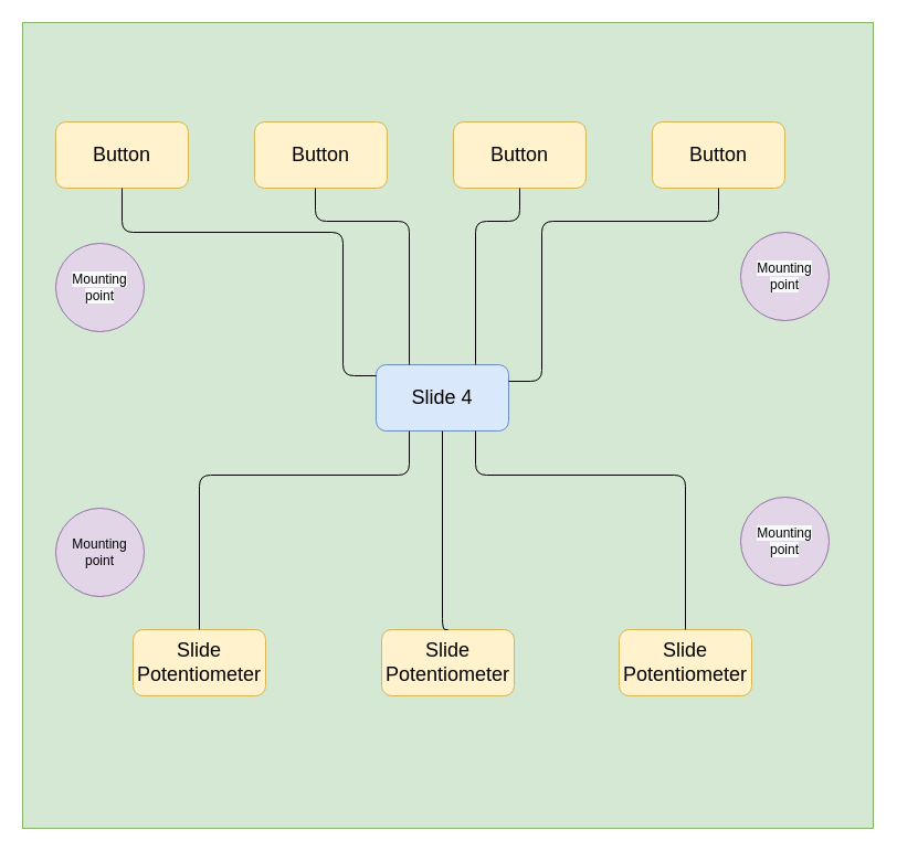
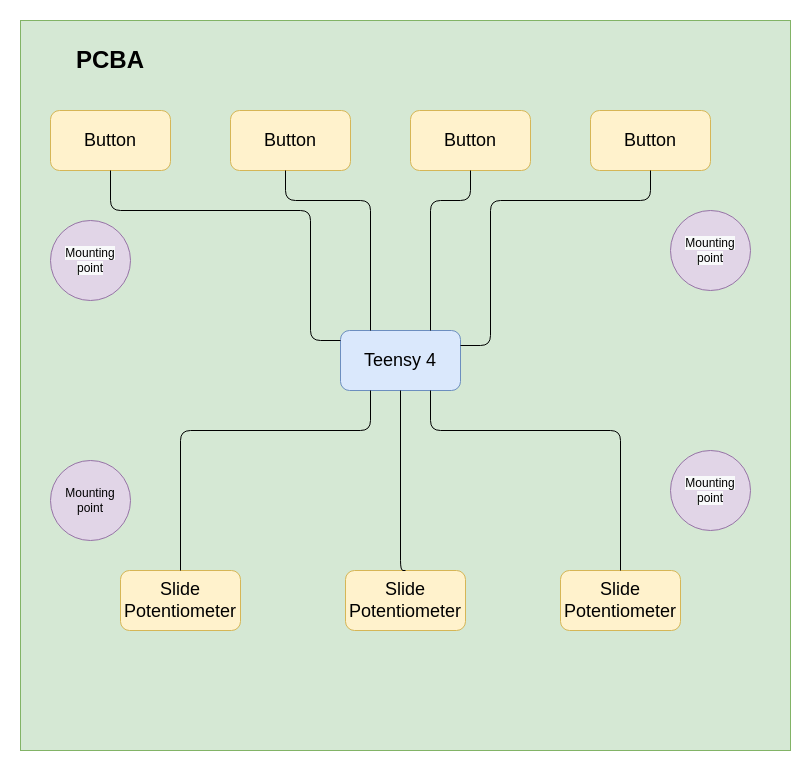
  <mxCell id="0" />
  <mxCell id="1" parent="0" />
  <mxCell id="2" value="" style="rounded=0;whiteSpace=wrap;html=1;fillColor=#d5e8d4;strokeColor=#82b366;" vertex="1" parent="1"><mxGeometry x="20" y="20" width="770" height="730" as="geometry" /></mxCell>
+ <mxCell id="3" value="&lt;font style=&quot;font-size: 24px&quot;&gt;&lt;b&gt;PCBA&lt;/b&gt;&lt;/font&gt;" style="text;html=1;strokeColor=none;fillColor=none;align=center;verticalAlign=middle;whiteSpace=wrap;rounded=0;" vertex="1" parent="1"><mxGeometry x="40" y="40" width="140" height="40" as="geometry" /></mxCell>
  <mxCell id="4" value="&lt;font style=&quot;font-size: 18px&quot;&gt;Slide Potentiometer&lt;/font&gt;" style="rounded=1;whiteSpace=wrap;html=1;fillColor=#fff2cc;strokeColor=#d6b656;" vertex="1" parent="1"><mxGeometry x="120" y="570" width="120" height="60" as="geometry" /></mxCell>
  <mxCell id="5" value="&lt;font style=&quot;font-size: 18px&quot;&gt;Slide Potentiometer&lt;/font&gt;" style="rounded=1;whiteSpace=wrap;html=1;fillColor=#fff2cc;strokeColor=#d6b656;" vertex="1" parent="1"><mxGeometry x="345" y="570" width="120" height="60" as="geometry" /></mxCell>
  <mxCell id="6" value="&lt;font style=&quot;font-size: 18px&quot;&gt;Slide Potentiometer&lt;/font&gt;" style="rounded=1;whiteSpace=wrap;html=1;fillColor=#fff2cc;strokeColor=#d6b656;" vertex="1" parent="1"><mxGeometry x="560" y="570" width="120" height="60" as="geometry" /></mxCell>
  <mxCell id="7" value="&lt;font style=&quot;font-size: 18px&quot;&gt;Button&lt;/font&gt;" style="rounded=1;whiteSpace=wrap;html=1;fillColor=#fff2cc;strokeColor=#d6b656;" vertex="1" parent="1"><mxGeometry x="50" y="110" width="120" height="60" as="geometry" /></mxCell>
  <mxCell id="8" value="&lt;font style=&quot;font-size: 18px&quot;&gt;Button&lt;/font&gt;" style="rounded=1;whiteSpace=wrap;html=1;fillColor=#fff2cc;strokeColor=#d6b656;" vertex="1" parent="1"><mxGeometry x="230" y="110" width="120" height="60" as="geometry" /></mxCell>
  <mxCell id="9" value="&lt;font style=&quot;font-size: 18px&quot;&gt;Button&lt;/font&gt;" style="rounded=1;whiteSpace=wrap;html=1;fillColor=#fff2cc;strokeColor=#d6b656;" vertex="1" parent="1"><mxGeometry x="410" y="110" width="120" height="60" as="geometry" /></mxCell>
  <mxCell id="10" value="&lt;font style=&quot;font-size: 18px&quot;&gt;Button&lt;/font&gt;" style="rounded=1;whiteSpace=wrap;html=1;fillColor=#fff2cc;strokeColor=#d6b656;" vertex="1" parent="1"><mxGeometry x="590" y="110" width="120" height="60" as="geometry" /></mxCell>
- <mxCell id="11" value="&lt;font style=&quot;font-size: 18px&quot;&gt;Slide 4&lt;/font&gt;" style="rounded=1;whiteSpace=wrap;html=1;fillColor=#dae8fc;strokeColor=#6c8ebf;" vertex="1" parent="1"><mxGeometry x="340" y="330" width="120" height="60" as="geometry" /></mxCell>
+ <mxCell id="11" value="&lt;font style=&quot;font-size: 18px&quot;&gt;Teensy 4&lt;/font&gt;" style="rounded=1;whiteSpace=wrap;html=1;fillColor=#dae8fc;strokeColor=#6c8ebf;" vertex="1" parent="1"><mxGeometry x="340" y="330" width="120" height="60" as="geometry" /></mxCell>
  <mxCell id="12" value="&#10;&#10;&lt;span style=&quot;color: rgb(0, 0, 0); font-family: helvetica; font-size: 12px; font-style: normal; font-weight: 400; letter-spacing: normal; text-align: center; text-indent: 0px; text-transform: none; word-spacing: 0px; background-color: rgb(248, 249, 250); display: inline; float: none;&quot;&gt;Mounting point&lt;/span&gt;&#10;&#10;" style="ellipse;whiteSpace=wrap;html=1;aspect=fixed;fillColor=#e1d5e7;strokeColor=#9673a6;" vertex="1" parent="1"><mxGeometry x="50" y="220" width="80" height="80" as="geometry" /></mxCell>
  <mxCell id="13" value="&#10;&#10;&lt;span style=&quot;color: rgb(0, 0, 0); font-family: helvetica; font-size: 12px; font-style: normal; font-weight: 400; letter-spacing: normal; text-align: center; text-indent: 0px; text-transform: none; word-spacing: 0px; background-color: rgb(248, 249, 250); display: inline; float: none;&quot;&gt;Mounting point&lt;/span&gt;&#10;&#10;" style="ellipse;whiteSpace=wrap;html=1;aspect=fixed;fillColor=#e1d5e7;strokeColor=#9673a6;" vertex="1" parent="1"><mxGeometry x="670" y="210" width="80" height="80" as="geometry" /></mxCell>
  <mxCell id="14" value="&#10;&#10;&lt;span style=&quot;color: rgb(0, 0, 0); font-family: helvetica; font-size: 12px; font-style: normal; font-weight: 400; letter-spacing: normal; text-align: center; text-indent: 0px; text-transform: none; word-spacing: 0px; background-color: rgb(248, 249, 250); display: inline; float: none;&quot;&gt;Mounting point&lt;/span&gt;&#10;&#10;" style="ellipse;whiteSpace=wrap;html=1;aspect=fixed;fillColor=#e1d5e7;strokeColor=#9673a6;" vertex="1" parent="1"><mxGeometry x="670" y="450" width="80" height="80" as="geometry" /></mxCell>
  <mxCell id="15" value="Mounting point" style="ellipse;whiteSpace=wrap;html=1;aspect=fixed;fillColor=#e1d5e7;strokeColor=#9673a6;" vertex="1" parent="1"><mxGeometry x="50" y="460" width="80" height="80" as="geometry" /></mxCell>
  <mxCell id="16" value="" style="endArrow=none;html=1;exitX=0.5;exitY=1;exitDx=0;exitDy=0;edgeStyle=orthogonalEdgeStyle;" edge="1" parent="1" source="7"><mxGeometry width="50" height="50" relative="1" as="geometry"><mxPoint x="290" y="390" as="sourcePoint" /><mxPoint x="340" y="340" as="targetPoint" /><Array as="points"><mxPoint x="110" y="210" /><mxPoint x="310" y="210" /><mxPoint x="310" y="340" /></Array></mxGeometry></mxCell>
  <mxCell id="17" value="" style="endArrow=none;html=1;exitX=0.5;exitY=1;exitDx=0;exitDy=0;edgeStyle=orthogonalEdgeStyle;entryX=0.25;entryY=0;entryDx=0;entryDy=0;" edge="1" parent="1" target="11"><mxGeometry width="50" height="50" relative="1" as="geometry"><mxPoint x="285" y="170" as="sourcePoint" /><mxPoint x="515" y="340" as="targetPoint" /><Array as="points"><mxPoint x="285" y="200" /><mxPoint x="370" y="200" /></Array></mxGeometry></mxCell>
  <mxCell id="18" value="" style="endArrow=none;html=1;exitX=0.5;exitY=1;exitDx=0;exitDy=0;edgeStyle=orthogonalEdgeStyle;entryX=0.25;entryY=0;entryDx=0;entryDy=0;" edge="1" parent="1" source="9"><mxGeometry width="50" height="50" relative="1" as="geometry"><mxPoint x="345" y="170" as="sourcePoint" /><mxPoint x="430" y="330" as="targetPoint" /><Array as="points"><mxPoint x="470" y="200" /><mxPoint x="430" y="200" /></Array></mxGeometry></mxCell>
  <mxCell id="19" value="" style="endArrow=none;html=1;exitX=0.5;exitY=1;exitDx=0;exitDy=0;edgeStyle=orthogonalEdgeStyle;entryX=1;entryY=0.25;entryDx=0;entryDy=0;" edge="1" parent="1" target="11"><mxGeometry width="50" height="50" relative="1" as="geometry"><mxPoint x="650" y="170" as="sourcePoint" /><mxPoint x="610" y="330" as="targetPoint" /><Array as="points"><mxPoint x="650" y="200" /><mxPoint x="490" y="200" /><mxPoint x="490" y="345" /></Array></mxGeometry></mxCell>
  <mxCell id="20" value="" style="endArrow=none;html=1;exitX=0.5;exitY=1;exitDx=0;exitDy=0;edgeStyle=orthogonalEdgeStyle;entryX=0.5;entryY=0;entryDx=0;entryDy=0;" edge="1" parent="1" target="6"><mxGeometry width="50" height="50" relative="1" as="geometry"><mxPoint x="430" y="390" as="sourcePoint" /><mxPoint x="660" y="560" as="targetPoint" /><Array as="points"><mxPoint x="430" y="430" /><mxPoint x="620" y="430" /></Array></mxGeometry></mxCell>
  <mxCell id="21" value="" style="endArrow=none;html=1;exitX=0.5;exitY=1;exitDx=0;exitDy=0;edgeStyle=orthogonalEdgeStyle;entryX=0.5;entryY=0;entryDx=0;entryDy=0;" edge="1" parent="1" target="5"><mxGeometry width="50" height="50" relative="1" as="geometry"><mxPoint x="400" y="390" as="sourcePoint" /><mxPoint x="590" y="570" as="targetPoint" /><Array as="points"><mxPoint x="400" y="570" /></Array></mxGeometry></mxCell>
  <mxCell id="22" value="" style="endArrow=none;html=1;exitX=0.5;exitY=1;exitDx=0;exitDy=0;edgeStyle=orthogonalEdgeStyle;entryX=0.5;entryY=0;entryDx=0;entryDy=0;" edge="1" parent="1" target="4"><mxGeometry width="50" height="50" relative="1" as="geometry"><mxPoint x="370" y="390" as="sourcePoint" /><mxPoint x="560" y="570" as="targetPoint" /><Array as="points"><mxPoint x="370" y="430" /><mxPoint x="180" y="430" /></Array></mxGeometry></mxCell>
